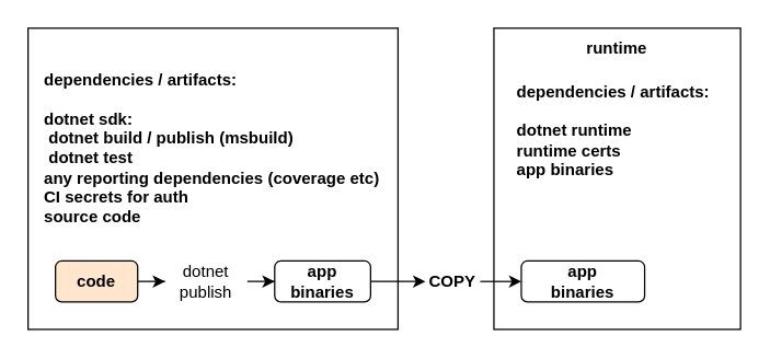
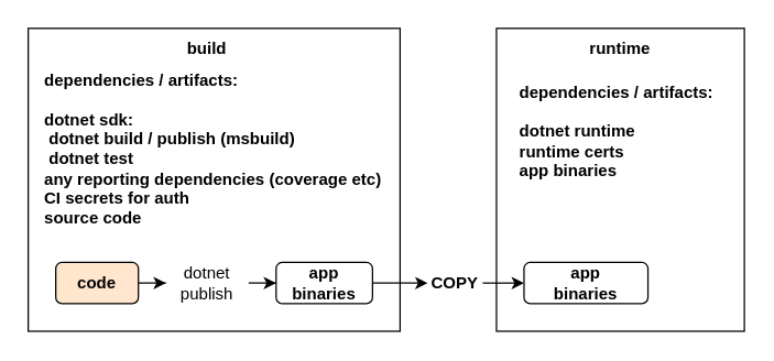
  <mxCell id="0" />
  <mxCell id="1" parent="0" />
  <mxCell id="2" value="" style="rounded=0;whiteSpace=wrap;html=1;" vertex="1" parent="1"><mxGeometry x="20" y="20" width="270" height="220" as="geometry" /></mxCell>
  <mxCell id="3" value="&lt;b&gt;dependencies / artifacts:&lt;br&gt;&lt;br&gt;&lt;/b&gt;&lt;b style=&quot;border-color: var(--border-color);&quot;&gt;dotnet sdk:&lt;br&gt;&lt;span style=&quot;&quot;&gt; &lt;/span&gt;&lt;span style=&quot;white-space: pre;&quot;&gt; &lt;/span&gt;dotnet build / publish (msbuild)&lt;/b&gt;&lt;b&gt;&lt;br&gt;&lt;span style=&quot;&quot;&gt; &lt;/span&gt;&lt;span style=&quot;white-space: pre;&quot;&gt; &lt;/span&gt;dotnet test&lt;br&gt;any reporting dependencies (coverage etc)&lt;br&gt;&lt;/b&gt;&lt;b style=&quot;border-color: var(--border-color);&quot;&gt;&lt;b style=&quot;border-color: var(--border-color);&quot;&gt;CI secrets for auth&lt;br style=&quot;border-color: var(--border-color);&quot;&gt;&lt;/b&gt;source code&lt;br&gt;&lt;br style=&quot;border-color: var(--border-color);&quot;&gt;&lt;/b&gt;" style="text;html=1;strokeColor=none;fillColor=none;align=left;verticalAlign=middle;whiteSpace=wrap;rounded=0;" vertex="1" parent="1"><mxGeometry x="30" y="50" width="310" height="130" as="geometry" /></mxCell>
+ <mxCell id="4" value="&lt;b&gt;build&lt;/b&gt;" style="text;html=1;strokeColor=none;fillColor=none;align=center;verticalAlign=middle;whiteSpace=wrap;rounded=0;" vertex="1" parent="1"><mxGeometry x="120" y="20" width="60" height="30" as="geometry" /></mxCell>
  <mxCell id="5" value="" style="edgeStyle=orthogonalEdgeStyle;rounded=0;orthogonalLoop=1;jettySize=auto;html=1;" edge="1" parent="1" source="9" target="7"><mxGeometry relative="1" as="geometry" /></mxCell>
  <mxCell id="6" value="&lt;b&gt;code&lt;/b&gt;" style="rounded=1;whiteSpace=wrap;html=1;fillColor=#ffe6cc;" vertex="1" parent="1"><mxGeometry x="40" y="190" width="60" height="30" as="geometry" /></mxCell>
  <mxCell id="7" value="&lt;b&gt;app &lt;br&gt;binaries&lt;br&gt;&lt;/b&gt;" style="rounded=1;whiteSpace=wrap;html=1;" vertex="1" parent="1"><mxGeometry x="200" y="190" width="70" height="30" as="geometry" /></mxCell>
  <mxCell id="8" value="" style="edgeStyle=orthogonalEdgeStyle;rounded=0;orthogonalLoop=1;jettySize=auto;html=1;" edge="1" parent="1" source="6" target="9"><mxGeometry relative="1" as="geometry"><mxPoint x="130" y="205" as="sourcePoint" /><mxPoint x="260" y="205" as="targetPoint" /></mxGeometry></mxCell>
  <mxCell id="9" value="dotnet publish" style="text;html=1;strokeColor=none;fillColor=none;align=center;verticalAlign=middle;whiteSpace=wrap;rounded=0;" vertex="1" parent="1"><mxGeometry x="120" y="190" width="60" height="30" as="geometry" /></mxCell>
  <mxCell id="10" value="" style="rounded=0;whiteSpace=wrap;html=1;" vertex="1" parent="1"><mxGeometry x="360" y="20" width="180" height="220" as="geometry" /></mxCell>
  <mxCell id="11" value="&lt;b&gt;dependencies / artifacts:&lt;br&gt;&lt;br&gt;&lt;/b&gt;&lt;b style=&quot;border-color: var(--border-color);&quot;&gt;dotnet runtime&lt;/b&gt;&lt;b&gt;&lt;br&gt;&lt;/b&gt;&lt;b style=&quot;border-color: var(--border-color);&quot;&gt;runtime certs&lt;br&gt;app binaries&lt;br style=&quot;border-color: var(--border-color);&quot;&gt;&lt;/b&gt;" style="text;html=1;strokeColor=none;fillColor=none;align=left;verticalAlign=middle;whiteSpace=wrap;rounded=0;" vertex="1" parent="1"><mxGeometry x="375" y="50" width="150" height="90" as="geometry" /></mxCell>
  <mxCell id="12" value="&lt;b&gt;runtime&lt;/b&gt;" style="text;html=1;strokeColor=none;fillColor=none;align=center;verticalAlign=middle;whiteSpace=wrap;rounded=0;" vertex="1" parent="1"><mxGeometry x="420" y="20" width="60" height="30" as="geometry" /></mxCell>
  <mxCell id="13" value="&lt;b&gt;app&lt;br&gt;binaries&lt;br&gt;&lt;/b&gt;" style="rounded=1;whiteSpace=wrap;html=1;" vertex="1" parent="1"><mxGeometry x="380" y="190" width="90" height="30" as="geometry" /></mxCell>
  <mxCell id="14" value="" style="edgeStyle=orthogonalEdgeStyle;rounded=0;orthogonalLoop=1;jettySize=auto;html=1;entryX=0;entryY=0.5;entryDx=0;entryDy=0;" edge="1" parent="1" source="7" target="15"><mxGeometry relative="1" as="geometry"><mxPoint x="340" y="205" as="sourcePoint" /><mxPoint x="530" y="205" as="targetPoint" /></mxGeometry></mxCell>
  <mxCell id="15" value="&lt;b&gt;COPY&lt;/b&gt;" style="text;html=1;strokeColor=none;fillColor=none;align=center;verticalAlign=middle;whiteSpace=wrap;rounded=0;" vertex="1" parent="1"><mxGeometry x="310" y="190" width="40" height="30" as="geometry" /></mxCell>
  <mxCell id="16" style="edgeStyle=orthogonalEdgeStyle;rounded=0;orthogonalLoop=1;jettySize=auto;html=1;exitX=1;exitY=0.5;exitDx=0;exitDy=0;entryX=0;entryY=0.5;entryDx=0;entryDy=0;" edge="1" parent="1" source="15" target="13"><mxGeometry relative="1" as="geometry"><mxPoint x="370" y="205" as="sourcePoint" /><mxPoint x="420" y="205" as="targetPoint" /></mxGeometry></mxCell>
